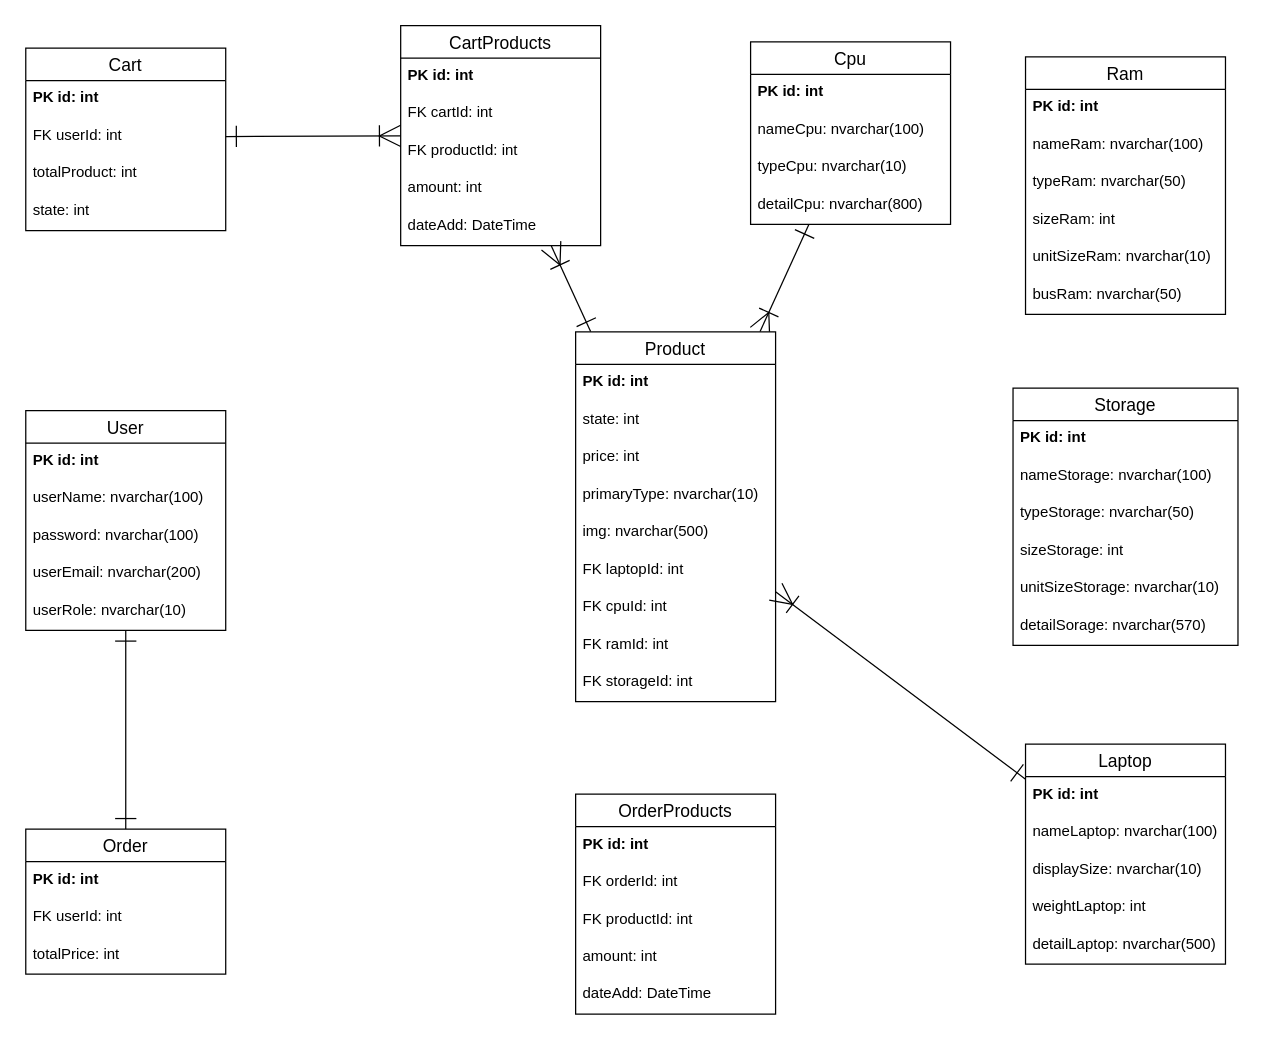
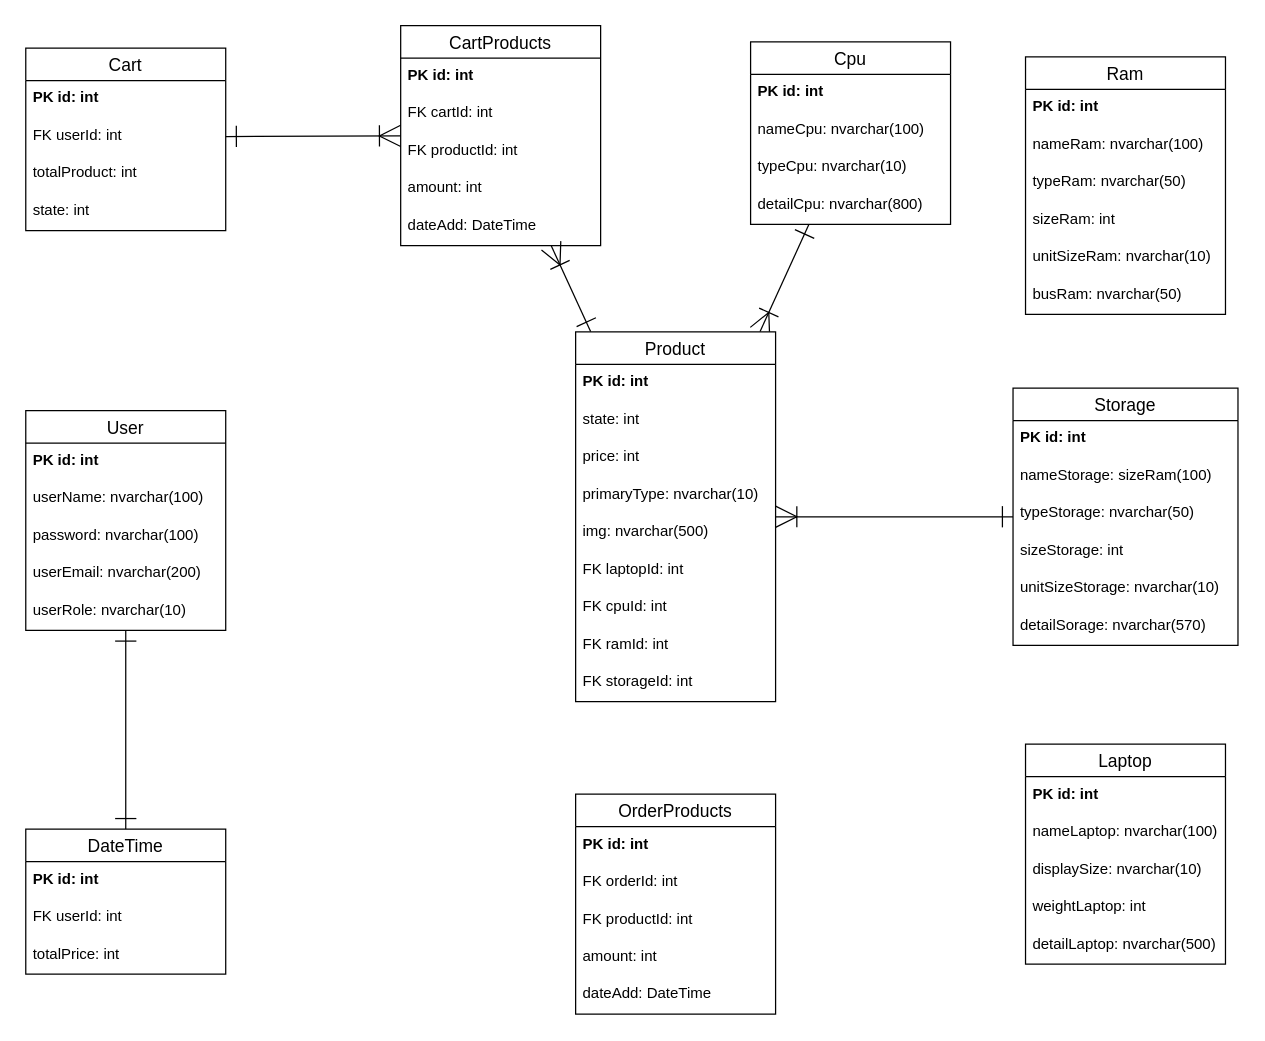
  <mxCell id="0" />
  <mxCell id="1" parent="0" />
  <mxCell id="2" style="edgeStyle=none;rounded=0;orthogonalLoop=1;jettySize=auto;html=1;endArrow=ERone;endFill=0;startArrow=ERone;startFill=0;endSize=15;startSize=15;" parent="1" source="64" target="60" edge="1"><mxGeometry relative="1" as="geometry" /></mxCell>
- <mxCell id="4" style="edgeStyle=none;rounded=0;orthogonalLoop=1;jettySize=auto;html=1;endArrow=ERoneToMany;endFill=0;startArrow=ERone;startFill=0;endSize=15;startSize=15;" parent="1" source="22" target="33" edge="1"><mxGeometry relative="1" as="geometry" /></mxCell>
+ <mxCell id="3" style="edgeStyle=none;rounded=0;orthogonalLoop=1;jettySize=auto;html=1;endArrow=ERoneToMany;endFill=0;startArrow=ERone;startFill=0;endSize=15;startSize=15;" parent="1" source="15" target="33" edge="1"><mxGeometry relative="1" as="geometry" /></mxCell>
  <mxCell id="5" style="edgeStyle=none;rounded=0;orthogonalLoop=1;jettySize=auto;html=1;endArrow=ERoneToMany;endFill=0;startArrow=ERone;startFill=0;endSize=15;startSize=15;" parent="1" source="28" target="33" edge="1"><mxGeometry relative="1" as="geometry" /></mxCell>
  <mxCell id="6" style="edgeStyle=none;rounded=0;orthogonalLoop=1;jettySize=auto;html=1;endArrow=ERone;endFill=0;startArrow=ERoneToMany;startFill=0;endSize=15;startSize=15;" parent="1" source="43" target="33" edge="1"><mxGeometry relative="1" as="geometry" /></mxCell>
  <mxCell id="7" style="edgeStyle=none;rounded=0;orthogonalLoop=1;jettySize=auto;html=1;endArrow=ERoneToMany;endFill=0;startArrow=ERone;startFill=0;endSize=15;startSize=15;" parent="1" source="57" target="43" edge="1"><mxGeometry relative="1" as="geometry" /></mxCell>
  <mxCell id="8" value="Ram" style="swimlane;fontStyle=0;childLayout=stackLayout;horizontal=1;startSize=26;horizontalStack=0;resizeParent=1;resizeParentMax=0;resizeLast=0;collapsible=0;marginBottom=0;align=center;fontSize=14;" parent="1" vertex="1"><mxGeometry x="820" y="45" width="160" height="206" as="geometry" /></mxCell>
  <mxCell id="9" value="PK id: int" style="text;strokeColor=none;fillColor=none;spacingLeft=4;spacingRight=4;overflow=hidden;rotatable=0;points=[[0,0.5],[1,0.5]];portConstraint=eastwest;fontSize=12;fontStyle=1" parent="8" vertex="1"><mxGeometry y="26" width="160" height="30" as="geometry" /></mxCell>
  <mxCell id="10" value="nameRam: nvarchar(100)" style="text;strokeColor=none;fillColor=none;spacingLeft=4;spacingRight=4;overflow=hidden;rotatable=0;points=[[0,0.5],[1,0.5]];portConstraint=eastwest;fontSize=12;" parent="8" vertex="1"><mxGeometry y="56" width="160" height="30" as="geometry" /></mxCell>
  <mxCell id="11" value="typeRam: nvarchar(50)" style="text;strokeColor=none;fillColor=none;spacingLeft=4;spacingRight=4;overflow=hidden;rotatable=0;points=[[0,0.5],[1,0.5]];portConstraint=eastwest;fontSize=12;" parent="8" vertex="1"><mxGeometry y="86" width="160" height="30" as="geometry" /></mxCell>
  <mxCell id="12" value="sizeRam: int" style="text;strokeColor=none;fillColor=none;spacingLeft=4;spacingRight=4;overflow=hidden;rotatable=0;points=[[0,0.5],[1,0.5]];portConstraint=eastwest;fontSize=12;" parent="8" vertex="1"><mxGeometry y="116" width="160" height="30" as="geometry" /></mxCell>
  <mxCell id="13" value="unitSizeRam: nvarchar(10)" style="text;strokeColor=none;fillColor=none;spacingLeft=4;spacingRight=4;overflow=hidden;rotatable=0;points=[[0,0.5],[1,0.5]];portConstraint=eastwest;fontSize=12;" parent="8" vertex="1"><mxGeometry y="146" width="160" height="30" as="geometry" /></mxCell>
  <mxCell id="14" value="busRam: nvarchar(50)" style="text;strokeColor=none;fillColor=none;spacingLeft=4;spacingRight=4;overflow=hidden;rotatable=0;points=[[0,0.5],[1,0.5]];portConstraint=eastwest;fontSize=12;" parent="8" vertex="1"><mxGeometry y="176" width="160" height="30" as="geometry" /></mxCell>
  <mxCell id="15" value="Storage" style="swimlane;fontStyle=0;childLayout=stackLayout;horizontal=1;startSize=26;horizontalStack=0;resizeParent=1;resizeParentMax=0;resizeLast=0;collapsible=0;marginBottom=0;align=center;fontSize=14;" parent="1" vertex="1"><mxGeometry x="810" y="310" width="180" height="206" as="geometry" /></mxCell>
  <mxCell id="16" value="PK id: int" style="text;strokeColor=none;fillColor=none;spacingLeft=4;spacingRight=4;overflow=hidden;rotatable=0;points=[[0,0.5],[1,0.5]];portConstraint=eastwest;fontSize=12;fontStyle=1" parent="15" vertex="1"><mxGeometry y="26" width="180" height="30" as="geometry" /></mxCell>
- <mxCell id="17" value="nameStorage: nvarchar(100)" style="text;strokeColor=none;fillColor=none;spacingLeft=4;spacingRight=4;overflow=hidden;rotatable=0;points=[[0,0.5],[1,0.5]];portConstraint=eastwest;fontSize=12;" parent="15" vertex="1"><mxGeometry y="56" width="180" height="30" as="geometry" /></mxCell>
+ <mxCell id="17" value="nameStorage: sizeRam(100)" style="text;strokeColor=none;fillColor=none;spacingLeft=4;spacingRight=4;overflow=hidden;rotatable=0;points=[[0,0.5],[1,0.5]];portConstraint=eastwest;fontSize=12;" parent="15" vertex="1"><mxGeometry y="56" width="180" height="30" as="geometry" /></mxCell>
  <mxCell id="18" value="typeStorage: nvarchar(50)" style="text;strokeColor=none;fillColor=none;spacingLeft=4;spacingRight=4;overflow=hidden;rotatable=0;points=[[0,0.5],[1,0.5]];portConstraint=eastwest;fontSize=12;" parent="15" vertex="1"><mxGeometry y="86" width="180" height="30" as="geometry" /></mxCell>
  <mxCell id="19" value="sizeStorage: int" style="text;strokeColor=none;fillColor=none;spacingLeft=4;spacingRight=4;overflow=hidden;rotatable=0;points=[[0,0.5],[1,0.5]];portConstraint=eastwest;fontSize=12;" parent="15" vertex="1"><mxGeometry y="116" width="180" height="30" as="geometry" /></mxCell>
  <mxCell id="20" value="unitSizeStorage: nvarchar(10)" style="text;strokeColor=none;fillColor=none;spacingLeft=4;spacingRight=4;overflow=hidden;rotatable=0;points=[[0,0.5],[1,0.5]];portConstraint=eastwest;fontSize=12;" parent="15" vertex="1"><mxGeometry y="146" width="180" height="30" as="geometry" /></mxCell>
  <mxCell id="21" value="detailSorage: nvarchar(570)" style="text;strokeColor=none;fillColor=none;spacingLeft=4;spacingRight=4;overflow=hidden;rotatable=0;points=[[0,0.5],[1,0.5]];portConstraint=eastwest;fontSize=12;" parent="15" vertex="1"><mxGeometry y="176" width="180" height="30" as="geometry" /></mxCell>
  <mxCell id="22" value="Laptop" style="swimlane;fontStyle=0;childLayout=stackLayout;horizontal=1;startSize=26;horizontalStack=0;resizeParent=1;resizeParentMax=0;resizeLast=0;collapsible=0;marginBottom=0;align=center;fontSize=14;" parent="1" vertex="1"><mxGeometry x="820" y="595" width="160" height="176" as="geometry" /></mxCell>
  <mxCell id="23" value="PK id: int" style="text;strokeColor=none;fillColor=none;spacingLeft=4;spacingRight=4;overflow=hidden;rotatable=0;points=[[0,0.5],[1,0.5]];portConstraint=eastwest;fontSize=12;fontStyle=1" parent="22" vertex="1"><mxGeometry y="26" width="160" height="30" as="geometry" /></mxCell>
  <mxCell id="24" value="nameLaptop: nvarchar(100)" style="text;strokeColor=none;fillColor=none;spacingLeft=4;spacingRight=4;overflow=hidden;rotatable=0;points=[[0,0.5],[1,0.5]];portConstraint=eastwest;fontSize=12;" parent="22" vertex="1"><mxGeometry y="56" width="160" height="30" as="geometry" /></mxCell>
  <mxCell id="25" value="displaySize: nvarchar(10)" style="text;strokeColor=none;fillColor=none;spacingLeft=4;spacingRight=4;overflow=hidden;rotatable=0;points=[[0,0.5],[1,0.5]];portConstraint=eastwest;fontSize=12;" parent="22" vertex="1"><mxGeometry y="86" width="160" height="30" as="geometry" /></mxCell>
  <mxCell id="26" value="weightLaptop: int" style="text;strokeColor=none;fillColor=none;spacingLeft=4;spacingRight=4;overflow=hidden;rotatable=0;points=[[0,0.5],[1,0.5]];portConstraint=eastwest;fontSize=12;" parent="22" vertex="1"><mxGeometry y="116" width="160" height="30" as="geometry" /></mxCell>
  <mxCell id="27" value="detailLaptop: nvarchar(500)" style="text;strokeColor=none;fillColor=none;spacingLeft=4;spacingRight=4;overflow=hidden;rotatable=0;points=[[0,0.5],[1,0.5]];portConstraint=eastwest;fontSize=12;" parent="22" vertex="1"><mxGeometry y="146" width="160" height="30" as="geometry" /></mxCell>
  <mxCell id="28" value="Cpu" style="swimlane;fontStyle=0;childLayout=stackLayout;horizontal=1;startSize=26;horizontalStack=0;resizeParent=1;resizeParentMax=0;resizeLast=0;collapsible=0;marginBottom=0;align=center;fontSize=14;" parent="1" vertex="1"><mxGeometry x="600" y="33" width="160" height="146" as="geometry" /></mxCell>
  <mxCell id="29" value="PK id: int" style="text;strokeColor=none;fillColor=none;spacingLeft=4;spacingRight=4;overflow=hidden;rotatable=0;points=[[0,0.5],[1,0.5]];portConstraint=eastwest;fontSize=12;fontStyle=1" parent="28" vertex="1"><mxGeometry y="26" width="160" height="30" as="geometry" /></mxCell>
  <mxCell id="30" value="nameCpu: nvarchar(100)" style="text;strokeColor=none;fillColor=none;spacingLeft=4;spacingRight=4;overflow=hidden;rotatable=0;points=[[0,0.5],[1,0.5]];portConstraint=eastwest;fontSize=12;" parent="28" vertex="1"><mxGeometry y="56" width="160" height="30" as="geometry" /></mxCell>
  <mxCell id="31" value="typeCpu: nvarchar(10)" style="text;strokeColor=none;fillColor=none;spacingLeft=4;spacingRight=4;overflow=hidden;rotatable=0;points=[[0,0.5],[1,0.5]];portConstraint=eastwest;fontSize=12;" parent="28" vertex="1"><mxGeometry y="86" width="160" height="30" as="geometry" /></mxCell>
  <mxCell id="32" value="detailCpu: nvarchar(800)" style="text;strokeColor=none;fillColor=none;spacingLeft=4;spacingRight=4;overflow=hidden;rotatable=0;points=[[0,0.5],[1,0.5]];portConstraint=eastwest;fontSize=12;" parent="28" vertex="1"><mxGeometry y="116" width="160" height="30" as="geometry" /></mxCell>
  <mxCell id="33" value="Product" style="swimlane;fontStyle=0;childLayout=stackLayout;horizontal=1;startSize=26;horizontalStack=0;resizeParent=1;resizeParentMax=0;resizeLast=0;collapsible=0;marginBottom=0;align=center;fontSize=14;" parent="1" vertex="1"><mxGeometry x="460" y="265" width="160" height="296" as="geometry" /></mxCell>
  <mxCell id="34" value="PK id: int" style="text;strokeColor=none;fillColor=none;spacingLeft=4;spacingRight=4;overflow=hidden;rotatable=0;points=[[0,0.5],[1,0.5]];portConstraint=eastwest;fontSize=12;fontStyle=1" parent="33" vertex="1"><mxGeometry y="26" width="160" height="30" as="geometry" /></mxCell>
  <mxCell id="35" value="state: int" style="text;strokeColor=none;fillColor=none;spacingLeft=4;spacingRight=4;overflow=hidden;rotatable=0;points=[[0,0.5],[1,0.5]];portConstraint=eastwest;fontSize=12;" parent="33" vertex="1"><mxGeometry y="56" width="160" height="30" as="geometry" /></mxCell>
  <mxCell id="36" value="price: int" style="text;strokeColor=none;fillColor=none;spacingLeft=4;spacingRight=4;overflow=hidden;rotatable=0;points=[[0,0.5],[1,0.5]];portConstraint=eastwest;fontSize=12;" parent="33" vertex="1"><mxGeometry y="86" width="160" height="30" as="geometry" /></mxCell>
  <mxCell id="37" value="primaryType: nvarchar(10)" style="text;strokeColor=none;fillColor=none;spacingLeft=4;spacingRight=4;overflow=hidden;rotatable=0;points=[[0,0.5],[1,0.5]];portConstraint=eastwest;fontSize=12;" parent="33" vertex="1"><mxGeometry y="116" width="160" height="30" as="geometry" /></mxCell>
  <mxCell id="38" value="img: nvarchar(500)" style="text;strokeColor=none;fillColor=none;spacingLeft=4;spacingRight=4;overflow=hidden;rotatable=0;points=[[0,0.5],[1,0.5]];portConstraint=eastwest;fontSize=12;" parent="33" vertex="1"><mxGeometry y="146" width="160" height="30" as="geometry" /></mxCell>
  <mxCell id="39" value="FK laptopId: int" style="text;strokeColor=none;fillColor=none;spacingLeft=4;spacingRight=4;overflow=hidden;rotatable=0;points=[[0,0.5],[1,0.5]];portConstraint=eastwest;fontSize=12;" parent="33" vertex="1"><mxGeometry y="176" width="160" height="30" as="geometry" /></mxCell>
  <mxCell id="40" value="FK cpuId: int" style="text;strokeColor=none;fillColor=none;spacingLeft=4;spacingRight=4;overflow=hidden;rotatable=0;points=[[0,0.5],[1,0.5]];portConstraint=eastwest;fontSize=12;" parent="33" vertex="1"><mxGeometry y="206" width="160" height="30" as="geometry" /></mxCell>
  <mxCell id="41" value="FK ramId: int" style="text;strokeColor=none;fillColor=none;spacingLeft=4;spacingRight=4;overflow=hidden;rotatable=0;points=[[0,0.5],[1,0.5]];portConstraint=eastwest;fontSize=12;" parent="33" vertex="1"><mxGeometry y="236" width="160" height="30" as="geometry" /></mxCell>
  <mxCell id="42" value="FK storageId: int" style="text;strokeColor=none;fillColor=none;spacingLeft=4;spacingRight=4;overflow=hidden;rotatable=0;points=[[0,0.5],[1,0.5]];portConstraint=eastwest;fontSize=12;" parent="33" vertex="1"><mxGeometry y="266" width="160" height="30" as="geometry" /></mxCell>
  <mxCell id="43" value="CartProducts" style="swimlane;fontStyle=0;childLayout=stackLayout;horizontal=1;startSize=26;horizontalStack=0;resizeParent=1;resizeParentMax=0;resizeLast=0;collapsible=0;marginBottom=0;align=center;fontSize=14;" parent="1" vertex="1"><mxGeometry x="320" y="20" width="160" height="176" as="geometry" /></mxCell>
  <mxCell id="44" value="PK id: int" style="text;strokeColor=none;fillColor=none;spacingLeft=4;spacingRight=4;overflow=hidden;rotatable=0;points=[[0,0.5],[1,0.5]];portConstraint=eastwest;fontSize=12;fontStyle=1" parent="43" vertex="1"><mxGeometry y="26" width="160" height="30" as="geometry" /></mxCell>
  <mxCell id="45" value="FK cartId: int" style="text;strokeColor=none;fillColor=none;spacingLeft=4;spacingRight=4;overflow=hidden;rotatable=0;points=[[0,0.5],[1,0.5]];portConstraint=eastwest;fontSize=12;" parent="43" vertex="1"><mxGeometry y="56" width="160" height="30" as="geometry" /></mxCell>
  <mxCell id="46" value="FK productId: int" style="text;strokeColor=none;fillColor=none;spacingLeft=4;spacingRight=4;overflow=hidden;rotatable=0;points=[[0,0.5],[1,0.5]];portConstraint=eastwest;fontSize=12;" parent="43" vertex="1"><mxGeometry y="86" width="160" height="30" as="geometry" /></mxCell>
  <mxCell id="47" value="amount: int" style="text;strokeColor=none;fillColor=none;spacingLeft=4;spacingRight=4;overflow=hidden;rotatable=0;points=[[0,0.5],[1,0.5]];portConstraint=eastwest;fontSize=12;" parent="43" vertex="1"><mxGeometry y="116" width="160" height="30" as="geometry" /></mxCell>
  <mxCell id="48" value="dateAdd: DateTime" style="text;strokeColor=none;fillColor=none;spacingLeft=4;spacingRight=4;overflow=hidden;rotatable=0;points=[[0,0.5],[1,0.5]];portConstraint=eastwest;fontSize=12;" vertex="1" parent="43"><mxGeometry y="146" width="160" height="30" as="geometry" /></mxCell>
  <mxCell id="49" value="OrderProducts" style="swimlane;fontStyle=0;childLayout=stackLayout;horizontal=1;startSize=26;horizontalStack=0;resizeParent=1;resizeParentMax=0;resizeLast=0;collapsible=0;marginBottom=0;align=center;fontSize=14;" parent="1" vertex="1"><mxGeometry x="460" y="635" width="160" height="176" as="geometry" /></mxCell>
  <mxCell id="50" value="PK id: int" style="text;strokeColor=none;fillColor=none;spacingLeft=4;spacingRight=4;overflow=hidden;rotatable=0;points=[[0,0.5],[1,0.5]];portConstraint=eastwest;fontSize=12;fontStyle=1" parent="49" vertex="1"><mxGeometry y="26" width="160" height="30" as="geometry" /></mxCell>
  <mxCell id="51" value="FK orderId: int" style="text;strokeColor=none;fillColor=none;spacingLeft=4;spacingRight=4;overflow=hidden;rotatable=0;points=[[0,0.5],[1,0.5]];portConstraint=eastwest;fontSize=12;" parent="49" vertex="1"><mxGeometry y="56" width="160" height="30" as="geometry" /></mxCell>
  <mxCell id="52" value="FK productId: int" style="text;strokeColor=none;fillColor=none;spacingLeft=4;spacingRight=4;overflow=hidden;rotatable=0;points=[[0,0.5],[1,0.5]];portConstraint=eastwest;fontSize=12;" parent="49" vertex="1"><mxGeometry y="86" width="160" height="30" as="geometry" /></mxCell>
  <mxCell id="53" value="amount: int" style="text;strokeColor=none;fillColor=none;spacingLeft=4;spacingRight=4;overflow=hidden;rotatable=0;points=[[0,0.5],[1,0.5]];portConstraint=eastwest;fontSize=12;" parent="49" vertex="1"><mxGeometry y="116" width="160" height="30" as="geometry" /></mxCell>
  <mxCell id="54" value="dateAdd: DateTime" style="text;strokeColor=none;fillColor=none;spacingLeft=4;spacingRight=4;overflow=hidden;rotatable=0;points=[[0,0.5],[1,0.5]];portConstraint=eastwest;fontSize=12;" vertex="1" parent="49"><mxGeometry y="146" width="160" height="30" as="geometry" /></mxCell>
  <mxCell id="55" value="Cart" style="swimlane;fontStyle=0;childLayout=stackLayout;horizontal=1;startSize=26;horizontalStack=0;resizeParent=1;resizeParentMax=0;resizeLast=0;collapsible=0;marginBottom=0;align=center;fontSize=14;" parent="1" vertex="1"><mxGeometry x="20" y="38" width="160" height="146" as="geometry" /></mxCell>
  <mxCell id="56" value="PK id: int" style="text;strokeColor=none;fillColor=none;spacingLeft=4;spacingRight=4;overflow=hidden;rotatable=0;points=[[0,0.5],[1,0.5]];portConstraint=eastwest;fontSize=12;fontStyle=1" parent="55" vertex="1"><mxGeometry y="26" width="160" height="30" as="geometry" /></mxCell>
  <mxCell id="57" value="FK userId: int" style="text;strokeColor=none;fillColor=none;spacingLeft=4;spacingRight=4;overflow=hidden;rotatable=0;points=[[0,0.5],[1,0.5]];portConstraint=eastwest;fontSize=12;" parent="55" vertex="1"><mxGeometry y="56" width="160" height="30" as="geometry" /></mxCell>
  <mxCell id="58" value="totalProduct: int" style="text;strokeColor=none;fillColor=none;spacingLeft=4;spacingRight=4;overflow=hidden;rotatable=0;points=[[0,0.5],[1,0.5]];portConstraint=eastwest;fontSize=12;" parent="55" vertex="1"><mxGeometry y="86" width="160" height="30" as="geometry" /></mxCell>
  <mxCell id="59" value="state: int" style="text;strokeColor=none;fillColor=none;spacingLeft=4;spacingRight=4;overflow=hidden;rotatable=0;points=[[0,0.5],[1,0.5]];portConstraint=eastwest;fontSize=12;" parent="55" vertex="1"><mxGeometry y="116" width="160" height="30" as="geometry" /></mxCell>
- <mxCell id="60" value="Order" style="swimlane;fontStyle=0;childLayout=stackLayout;horizontal=1;startSize=26;horizontalStack=0;resizeParent=1;resizeParentMax=0;resizeLast=0;collapsible=0;marginBottom=0;align=center;fontSize=14;" parent="1" vertex="1"><mxGeometry x="20" y="663" width="160" height="116" as="geometry" /></mxCell>
+ <mxCell id="60" value="DateTime" style="swimlane;fontStyle=0;childLayout=stackLayout;horizontal=1;startSize=26;horizontalStack=0;resizeParent=1;resizeParentMax=0;resizeLast=0;collapsible=0;marginBottom=0;align=center;fontSize=14;" parent="1" vertex="1"><mxGeometry x="20" y="663" width="160" height="116" as="geometry" /></mxCell>
  <mxCell id="61" value="PK id: int" style="text;strokeColor=none;fillColor=none;spacingLeft=4;spacingRight=4;overflow=hidden;rotatable=0;points=[[0,0.5],[1,0.5]];portConstraint=eastwest;fontSize=12;fontStyle=1" parent="60" vertex="1"><mxGeometry y="26" width="160" height="30" as="geometry" /></mxCell>
  <mxCell id="62" value="FK userId: int" style="text;strokeColor=none;fillColor=none;spacingLeft=4;spacingRight=4;overflow=hidden;rotatable=0;points=[[0,0.5],[1,0.5]];portConstraint=eastwest;fontSize=12;" parent="60" vertex="1"><mxGeometry y="56" width="160" height="30" as="geometry" /></mxCell>
  <mxCell id="63" value="totalPrice: int" style="text;strokeColor=none;fillColor=none;spacingLeft=4;spacingRight=4;overflow=hidden;rotatable=0;points=[[0,0.5],[1,0.5]];portConstraint=eastwest;fontSize=12;" parent="60" vertex="1"><mxGeometry y="86" width="160" height="30" as="geometry" /></mxCell>
  <mxCell id="64" value="User" style="swimlane;fontStyle=0;childLayout=stackLayout;horizontal=1;startSize=26;horizontalStack=0;resizeParent=1;resizeParentMax=0;resizeLast=0;collapsible=0;marginBottom=0;align=center;fontSize=14;" parent="1" vertex="1"><mxGeometry x="20" y="328" width="160" height="176" as="geometry" /></mxCell>
  <mxCell id="65" value="PK id: int" style="text;strokeColor=none;fillColor=none;spacingLeft=4;spacingRight=4;overflow=hidden;rotatable=0;points=[[0,0.5],[1,0.5]];portConstraint=eastwest;fontSize=12;fontStyle=1" parent="64" vertex="1"><mxGeometry y="26" width="160" height="30" as="geometry" /></mxCell>
  <mxCell id="66" value="userName: nvarchar(100)" style="text;strokeColor=none;fillColor=none;spacingLeft=4;spacingRight=4;overflow=hidden;rotatable=0;points=[[0,0.5],[1,0.5]];portConstraint=eastwest;fontSize=12;" parent="64" vertex="1"><mxGeometry y="56" width="160" height="30" as="geometry" /></mxCell>
  <mxCell id="67" value="password: nvarchar(100)" style="text;strokeColor=none;fillColor=none;spacingLeft=4;spacingRight=4;overflow=hidden;rotatable=0;points=[[0,0.5],[1,0.5]];portConstraint=eastwest;fontSize=12;" parent="64" vertex="1"><mxGeometry y="86" width="160" height="30" as="geometry" /></mxCell>
  <mxCell id="68" value="userEmail: nvarchar(200)" style="text;strokeColor=none;fillColor=none;spacingLeft=4;spacingRight=4;overflow=hidden;rotatable=0;points=[[0,0.5],[1,0.5]];portConstraint=eastwest;fontSize=12;" parent="64" vertex="1"><mxGeometry y="116" width="160" height="30" as="geometry" /></mxCell>
  <mxCell id="69" value="userRole: nvarchar(10)" style="text;strokeColor=none;fillColor=none;spacingLeft=4;spacingRight=4;overflow=hidden;rotatable=0;points=[[0,0.5],[1,0.5]];portConstraint=eastwest;fontSize=12;" parent="64" vertex="1"><mxGeometry y="146" width="160" height="30" as="geometry" /></mxCell>
